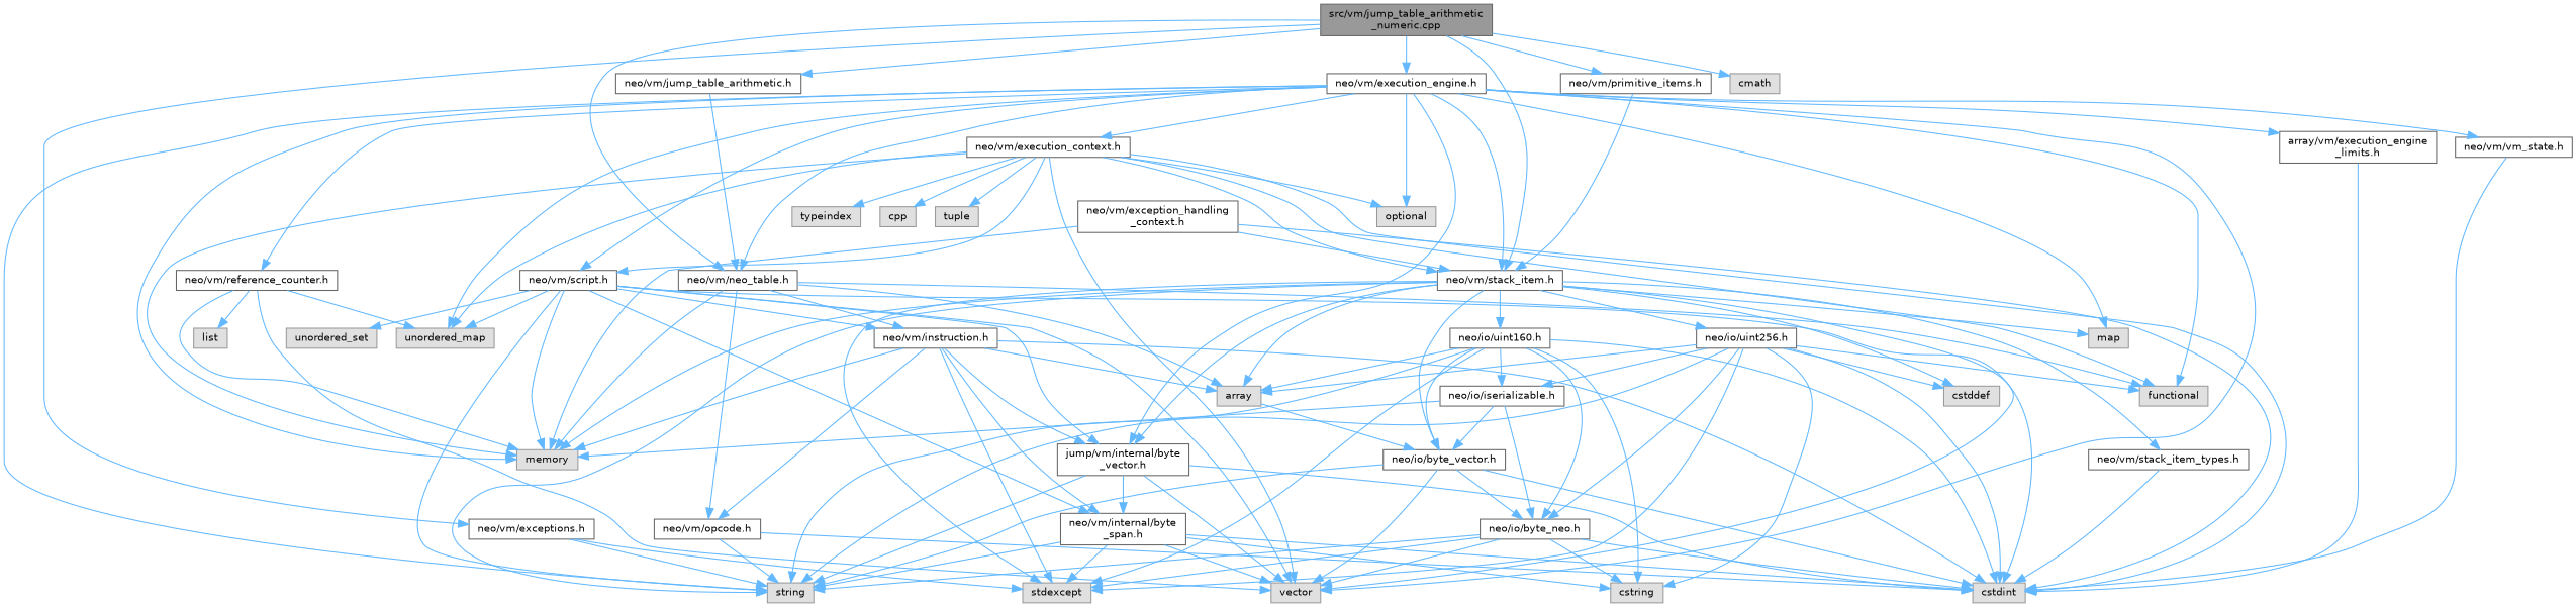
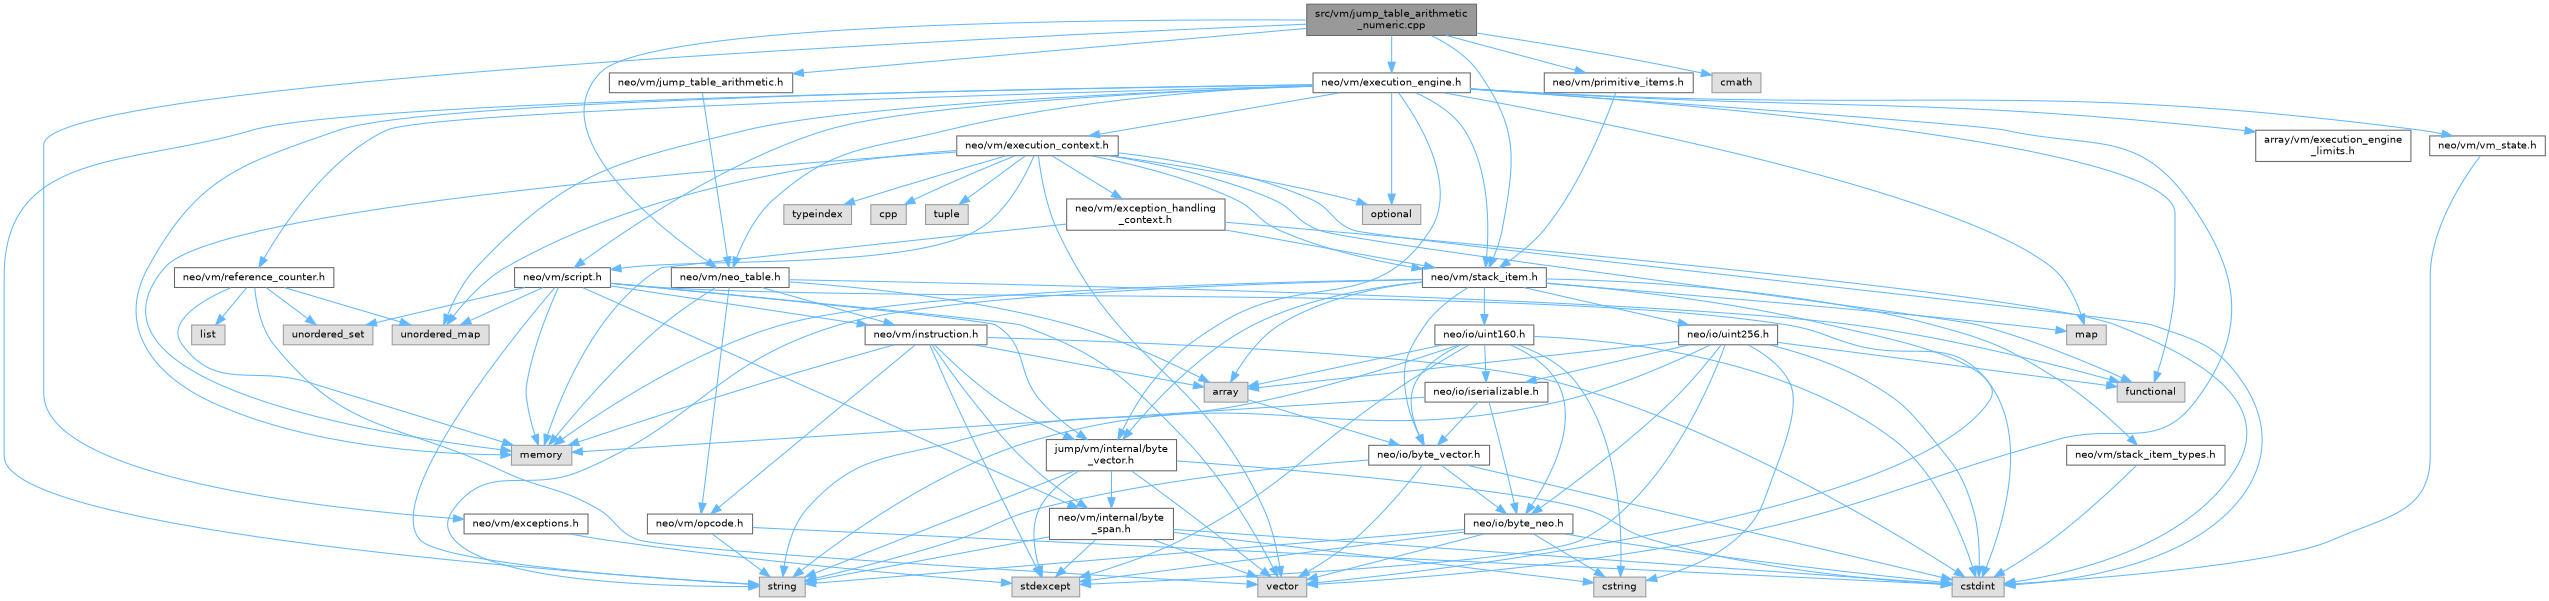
  digraph {
    node [color=grey40 fillcolor=white fontname=Helvetica fontsize=10 shape=box style=filled]
    edge [color=steelblue1 fontname=Helvetica fontsize=10 labelfontname=Helvetica labelfontsize=10 style=solid]
    n1 [color=gray40 fillcolor=grey60 fontcolor=black height=0.2 label="src/vm/jump_table_arithmetic\l_numeric.cpp" width=0.4]
    n2 [height=0.2 label="neo/vm/exceptions.h" width=0.4]
    n3 [height=0.2 label="neo/vm/execution_engine.h" width=0.4]
    n4 [height=0.2 label="neo/vm/stack_item.h" width=0.4]
    n5 [height=0.2 label="neo/vm/neo_table.h" width=0.4]
    n6 [height=0.2 label="neo/vm/jump_table_arithmetic.h" width=0.4]
    n7 [height=0.2 label="neo/vm/primitive_items.h" width=0.4]
    n8 [color=grey60 fillcolor="#E0E0E0" height=0.2 label=cmath width=0.4]
    n9 [color=grey60 fillcolor="#E0E0E0" height=0.2 label=stdexcept width=0.4]
    n10 [color=grey60 fillcolor="#E0E0E0" height=0.2 label=string width=0.4]
    n11 [height=0.2 label="neo/vm/execution_context.h" width=0.4]
    n12 [color=grey60 fillcolor="#E0E0E0" height=0.2 label=vector width=0.4]
    n13 [color=grey60 fillcolor="#E0E0E0" height=0.2 label=memory width=0.4]
    n14 [color=grey60 fillcolor="#E0E0E0" height=0.2 label=functional width=0.4]
    n15 [height=0.2 label="jump/vm/internal/byte\l_vector.h" width=0.4]
    n16 [color=grey60 fillcolor="#E0E0E0" height=0.2 label=map width=0.4]
    n17 [height=0.2 label="neo/vm/script.h" width=0.4]
    n18 [color=grey60 fillcolor="#E0E0E0" height=0.2 label=optional width=0.4]
    n19 [color=grey60 fillcolor="#E0E0E0" height=0.2 label=unordered_map width=0.4]
    n20 [height=0.2 label="array/vm/execution_engine\l_limits.h" width=0.4]
    n21 [height=0.2 label="neo/vm/reference_counter.h" width=0.4]
    n22 [height=0.2 label="neo/vm/vm_state.h" width=0.4]
    n23 [height=0.2 label="neo/io/byte_vector.h" width=0.4]
    n24 [height=0.2 label="neo/io/uint160.h" width=0.4]
    n25 [color=grey60 fillcolor="#E0E0E0" height=0.2 label=array width=0.4]
    n26 [height=0.2 label="neo/io/uint256.h" width=0.4]
-   n27 [color=grey60 fillcolor="#E0E0E0" height=0.2 label=cstddef width=0.4]
    n28 [height=0.2 label="neo/vm/stack_item_types.h" width=0.4]
    n29 [height=0.2 label="neo/vm/instruction.h" width=0.4]
    n30 [height=0.2 label="neo/vm/opcode.h" width=0.4]
    n31 [height=0.2 label="neo/vm/exception_handling\l_context.h" width=0.4]
    n32 [color=grey60 fillcolor="#E0E0E0" height=0.2 label=cstdint width=0.4]
    n33 [color=grey60 fillcolor="#E0E0E0" height=0.2 label=cpp width=0.4]
    n34 [color=grey60 fillcolor="#E0E0E0" height=0.2 label=tuple width=0.4]
    n35 [color=grey60 fillcolor="#E0E0E0" height=0.2 label=typeindex width=0.4]
    n36 [height=0.2 label="neo/vm/internal/byte\l_span.h" width=0.4]
    n37 [color=grey60 fillcolor="#E0E0E0" height=0.2 label=unordered_set width=0.4]
    n38 [color=grey60 fillcolor="#E0E0E0" height=0.2 label=list width=0.4]
    n39 [height=0.2 label="neo/io/byte_neo.h" width=0.4]
    n40 [color=grey60 fillcolor="#E0E0E0" height=0.2 label=cstring width=0.4]
    n41 [height=0.2 label="neo/io/iserializable.h" width=0.4]
    n1 -> n2
    n1 -> n3
    n1 -> n4
    n1 -> n5
    n1 -> n6
    n1 -> n7
    n1 -> n8
    n2 -> n9
-   n2 -> n10
    n3 -> n4
    n3 -> n5
    n3 -> n10
    n3 -> n11
    n3 -> n12
    n3 -> n13
    n3 -> n14
    n3 -> n15
    n3 -> n16
    n3 -> n17
    n3 -> n18
    n3 -> n19
    n3 -> n20
    n3 -> n21
    n3 -> n22
    n4 -> n10
    n4 -> n12
    n4 -> n13
    n4 -> n15
    n4 -> n16
    n4 -> n23
    n4 -> n24
    n4 -> n25
    n4 -> n26
-   n4 -> n27
    n4 -> n28
    n5 -> n13
    n5 -> n14
    n5 -> n25
    n5 -> n29
    n5 -> n30
    n6 -> n5
    n7 -> n4
    n11 -> n4
    n11 -> n12
    n11 -> n13
    n11 -> n14
    n11 -> n17
    n11 -> n18
    n11 -> n19
+   n11 -> n31
    n11 -> n32
    n11 -> n33
    n11 -> n34
    n11 -> n35
-   n4 -> n9
+   n15 -> n9
    n15 -> n10
    n15 -> n12
    n15 -> n32
    n15 -> n36
    n17 -> n10
    n17 -> n12
    n17 -> n13
    n17 -> n15
    n17 -> n19
    n17 -> n29
    n17 -> n32
    n17 -> n36
    n17 -> n37
-   n20 -> n32
    n21 -> n12
    n21 -> n13
    n21 -> n19
+   n21 -> n37
    n21 -> n38
    n22 -> n32
    n23 -> n10
    n23 -> n12
    n23 -> n32
    n23 -> n39
    n24 -> n9
    n24 -> n10
    n24 -> n23
    n24 -> n25
    n24 -> n32
    n24 -> n39
    n24 -> n40
    n24 -> n41
    n25 -> n23
    n26 -> n9
    n26 -> n10
    n26 -> n14
    n26 -> n25
-   n26 -> n27
    n26 -> n32
    n26 -> n39
    n26 -> n40
    n26 -> n41
    n28 -> n32
    n29 -> n9
    n29 -> n13
    n29 -> n15
    n29 -> n25
    n29 -> n30
    n29 -> n32
    n29 -> n36
    n30 -> n10
    n30 -> n32
    n31 -> n4
    n31 -> n13
    n31 -> n32
    n36 -> n9
    n36 -> n10
    n36 -> n12
    n36 -> n32
    n36 -> n40
    n39 -> n9
    n39 -> n10
    n39 -> n12
    n39 -> n32
    n39 -> n40
    n41 -> n13
    n41 -> n23
    n41 -> n39
  }
